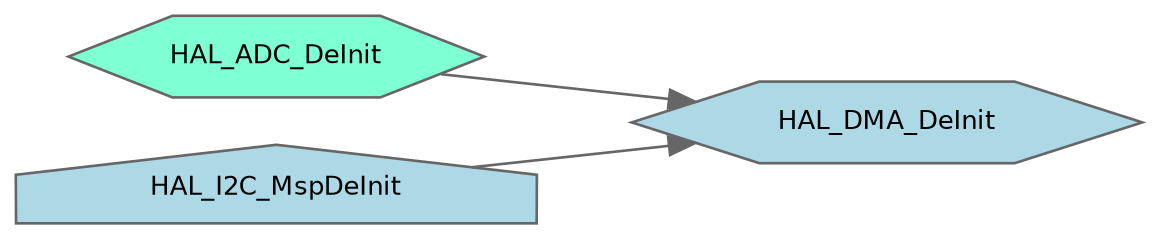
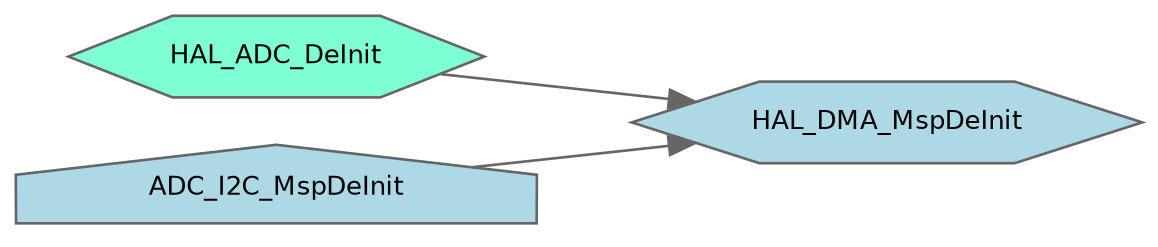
  digraph {
    rankdir=RL
    node [color=grey40 fillcolor=lightblue fontname=Helvetica fontsize=10 shape=hexagon style=filled]
    edge [color=gray40 dir=back fontname=Helvetica fontsize=10 labelfontname=Helvetica labelfontsize=10 style=solid]
-   n1 [color=gray40 fontcolor=black height=0.2 label=HAL_DMA_DeInit width=0.4]
+   n1 [color=gray40 fontcolor=black height=0.2 label=HAL_DMA_MspDeInit width=0.4]
    n2 [fillcolor=aquamarine height=0.2 label=HAL_ADC_DeInit width=0.4]
-   n3 [height=0.2 label=HAL_I2C_MspDeInit shape=house width=0.4]
+   n3 [height=0.2 label=ADC_I2C_MspDeInit shape=house width=0.4]
    n1 -> n2
    n1 -> n3
  }
